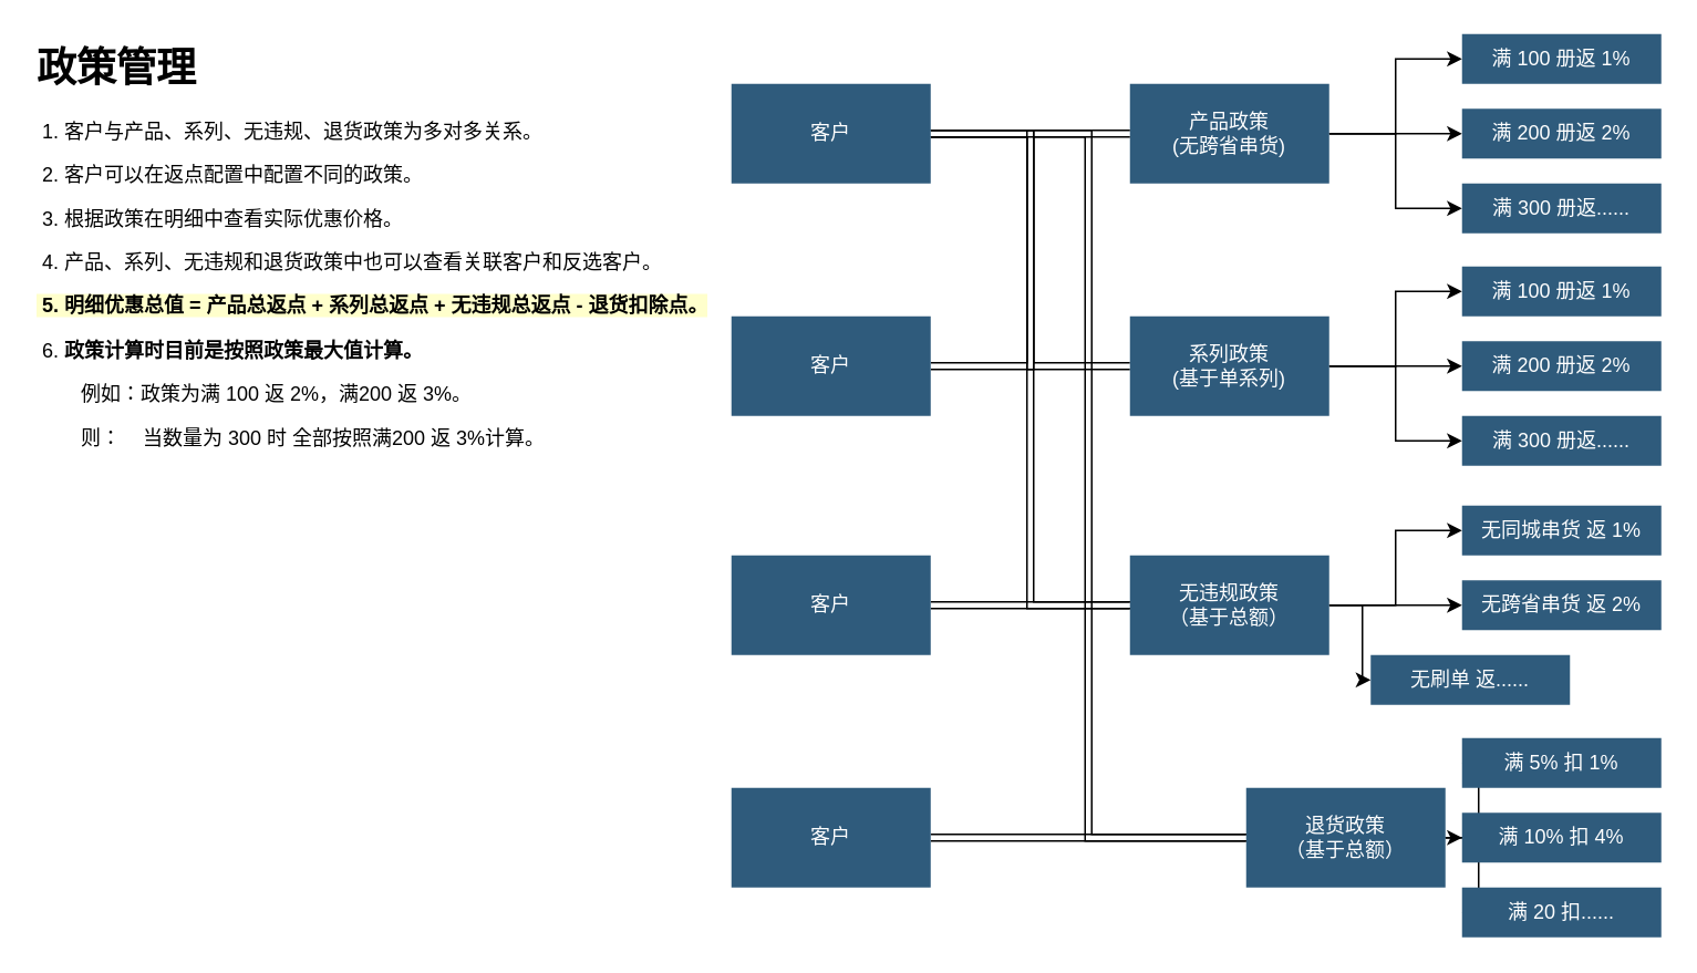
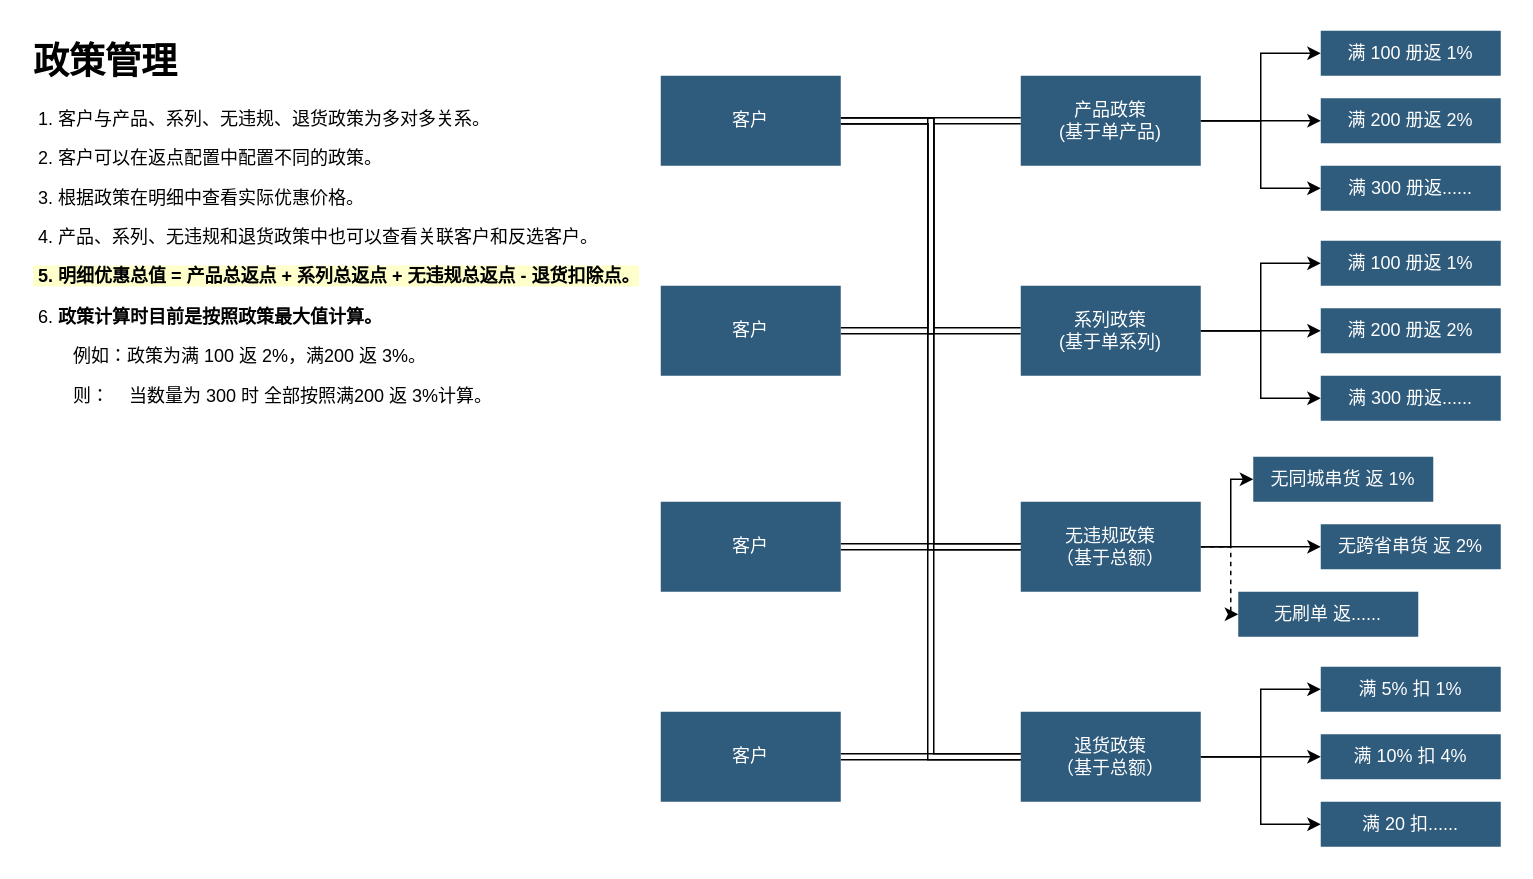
  <mxCell id="0" />
  <mxCell id="1" parent="0" />
  <mxCell id="2" style="edgeStyle=orthogonalEdgeStyle;rounded=0;orthogonalLoop=1;jettySize=auto;html=1;exitX=1;exitY=0.5;exitDx=0;exitDy=0;strokeColor=none;shape=link;" edge="1" parent="1" source="6" target="10"><mxGeometry relative="1" as="geometry" /></mxCell>
  <mxCell id="3" style="edgeStyle=orthogonalEdgeStyle;rounded=0;orthogonalLoop=1;jettySize=auto;html=1;entryX=0;entryY=0.5;entryDx=0;entryDy=0;shape=link;exitX=1;exitY=0.5;exitDx=0;exitDy=0;" edge="1" parent="1" source="6" target="14"><mxGeometry relative="1" as="geometry"><mxPoint x="560" y="10" as="sourcePoint" /></mxGeometry></mxCell>
  <mxCell id="4" style="edgeStyle=orthogonalEdgeStyle;rounded=0;orthogonalLoop=1;jettySize=auto;html=1;entryX=0;entryY=0.5;entryDx=0;entryDy=0;shape=link;exitX=1;exitY=0.5;exitDx=0;exitDy=0;" edge="1" parent="1" source="6" target="18"><mxGeometry relative="1" as="geometry"><mxPoint x="580" y="40" as="sourcePoint" /></mxGeometry></mxCell>
  <mxCell id="5" style="edgeStyle=orthogonalEdgeStyle;rounded=0;orthogonalLoop=1;jettySize=auto;html=1;entryX=0;entryY=0.5;entryDx=0;entryDy=0;shape=link;exitX=1;exitY=0.5;exitDx=0;exitDy=0;" edge="1" parent="1" source="6" target="22"><mxGeometry relative="1" as="geometry"><mxPoint x="580" y="120" as="sourcePoint" /></mxGeometry></mxCell>
  <mxCell id="6" value="客户" style="whiteSpace=wrap;shadow=0;fontColor=#FFFFFF;fontFamily=Helvetica;fontStyle=0;html=1;fontSize=12;plain-purple;strokeColor=none;fillColor=#2f5b7c;gradientColor=none;spacing=6;verticalAlign=middle;" vertex="1" parent="1"><mxGeometry x="440" y="50" width="120" height="60" as="geometry" /></mxCell>
  <mxCell id="7" value="" style="edgeStyle=orthogonalEdgeStyle;rounded=0;orthogonalLoop=1;jettySize=auto;html=1;" edge="1" parent="1" source="10" target="23"><mxGeometry relative="1" as="geometry" /></mxCell>
  <mxCell id="8" style="edgeStyle=orthogonalEdgeStyle;rounded=0;orthogonalLoop=1;jettySize=auto;html=1;exitX=1;exitY=0.5;exitDx=0;exitDy=0;entryX=0;entryY=0.5;entryDx=0;entryDy=0;" edge="1" parent="1" source="10" target="24"><mxGeometry relative="1" as="geometry" /></mxCell>
  <mxCell id="9" style="edgeStyle=orthogonalEdgeStyle;rounded=0;orthogonalLoop=1;jettySize=auto;html=1;exitX=1;exitY=0.5;exitDx=0;exitDy=0;" edge="1" parent="1" source="10" target="25"><mxGeometry relative="1" as="geometry" /></mxCell>
- <mxCell id="10" value="产品政策&lt;div&gt;(无跨省串货)&lt;/div&gt;" style="whiteSpace=wrap;shadow=0;fontColor=#FFFFFF;fontFamily=Helvetica;fontStyle=0;html=1;fontSize=12;plain-purple;strokeColor=none;fillColor=#2f5b7c;gradientColor=none;spacing=6;verticalAlign=middle;" vertex="1" parent="1"><mxGeometry x="680" y="50" width="120" height="60" as="geometry" /></mxCell>
+ <mxCell id="10" value="产品政策&lt;div&gt;(基于单产品)&lt;/div&gt;" style="whiteSpace=wrap;shadow=0;fontColor=#FFFFFF;fontFamily=Helvetica;fontStyle=0;html=1;fontSize=12;plain-purple;strokeColor=none;fillColor=#2f5b7c;gradientColor=none;spacing=6;verticalAlign=middle;" vertex="1" parent="1"><mxGeometry x="680" y="50" width="120" height="60" as="geometry" /></mxCell>
  <mxCell id="11" style="edgeStyle=orthogonalEdgeStyle;rounded=0;orthogonalLoop=1;jettySize=auto;html=1;exitX=1;exitY=0.5;exitDx=0;exitDy=0;entryX=0;entryY=0.5;entryDx=0;entryDy=0;" edge="1" parent="1" source="14" target="27"><mxGeometry relative="1" as="geometry" /></mxCell>
  <mxCell id="12" style="edgeStyle=orthogonalEdgeStyle;rounded=0;orthogonalLoop=1;jettySize=auto;html=1;exitX=1;exitY=0.5;exitDx=0;exitDy=0;entryX=0;entryY=0.5;entryDx=0;entryDy=0;" edge="1" parent="1" source="14" target="26"><mxGeometry relative="1" as="geometry" /></mxCell>
  <mxCell id="13" style="edgeStyle=orthogonalEdgeStyle;rounded=0;orthogonalLoop=1;jettySize=auto;html=1;exitX=1;exitY=0.5;exitDx=0;exitDy=0;" edge="1" parent="1" source="14" target="28"><mxGeometry relative="1" as="geometry" /></mxCell>
  <mxCell id="14" value="系列政策&lt;div&gt;(基于单系列)&lt;/div&gt;" style="whiteSpace=wrap;shadow=0;fontColor=#FFFFFF;fontFamily=Helvetica;fontStyle=0;html=1;fontSize=12;plain-purple;strokeColor=none;fillColor=#2f5b7c;gradientColor=none;spacing=6;verticalAlign=middle;" vertex="1" parent="1"><mxGeometry x="680" y="190" width="120" height="60" as="geometry" /></mxCell>
  <mxCell id="15" style="edgeStyle=orthogonalEdgeStyle;rounded=0;orthogonalLoop=1;jettySize=auto;html=1;exitX=1;exitY=0.5;exitDx=0;exitDy=0;entryX=0;entryY=0.5;entryDx=0;entryDy=0;" edge="1" parent="1" source="18" target="30"><mxGeometry relative="1" as="geometry" /></mxCell>
  <mxCell id="16" style="edgeStyle=orthogonalEdgeStyle;rounded=0;orthogonalLoop=1;jettySize=auto;html=1;exitX=1;exitY=0.5;exitDx=0;exitDy=0;entryX=0;entryY=0.5;entryDx=0;entryDy=0;" edge="1" parent="1" source="18" target="29"><mxGeometry relative="1" as="geometry" /></mxCell>
- <mxCell id="17" style="edgeStyle=orthogonalEdgeStyle;rounded=0;orthogonalLoop=1;jettySize=auto;html=1;exitX=1;exitY=0.5;exitDx=0;exitDy=0;entryX=0;entryY=0.5;entryDx=0;entryDy=0;" edge="1" parent="1" source="18" target="31"><mxGeometry relative="1" as="geometry" /></mxCell>
+ <mxCell id="17" style="edgeStyle=orthogonalEdgeStyle;rounded=0;orthogonalLoop=1;jettySize=auto;html=1;exitX=1;exitY=0.5;exitDx=0;exitDy=0;entryX=0;entryY=0.5;entryDx=0;entryDy=0;dashed=1;" edge="1" parent="1" source="18" target="31"><mxGeometry relative="1" as="geometry" /></mxCell>
  <mxCell id="18" value="无违规政策&lt;div&gt;（基于总额）&lt;/div&gt;" style="whiteSpace=wrap;shadow=0;fontColor=#FFFFFF;fontFamily=Helvetica;fontStyle=0;html=1;fontSize=12;plain-purple;strokeColor=none;fillColor=#2f5b7c;gradientColor=none;spacing=6;verticalAlign=middle;" vertex="1" parent="1"><mxGeometry x="680" y="334" width="120" height="60" as="geometry" /></mxCell>
  <mxCell id="19" style="edgeStyle=orthogonalEdgeStyle;rounded=0;orthogonalLoop=1;jettySize=auto;html=1;exitX=1;exitY=0.5;exitDx=0;exitDy=0;entryX=0;entryY=0.5;entryDx=0;entryDy=0;" edge="1" parent="1" source="22" target="33"><mxGeometry relative="1" as="geometry" /></mxCell>
  <mxCell id="20" style="edgeStyle=orthogonalEdgeStyle;rounded=0;orthogonalLoop=1;jettySize=auto;html=1;exitX=1;exitY=0.5;exitDx=0;exitDy=0;entryX=0;entryY=0.5;entryDx=0;entryDy=0;" edge="1" parent="1" source="22" target="32"><mxGeometry relative="1" as="geometry" /></mxCell>
  <mxCell id="21" style="edgeStyle=orthogonalEdgeStyle;rounded=0;orthogonalLoop=1;jettySize=auto;html=1;exitX=1;exitY=0.5;exitDx=0;exitDy=0;entryX=0;entryY=0.5;entryDx=0;entryDy=0;" edge="1" parent="1" source="22" target="34"><mxGeometry relative="1" as="geometry" /></mxCell>
- <mxCell id="22" value="退货政策&lt;div&gt;（基于总额）&lt;/div&gt;" style="whiteSpace=wrap;shadow=0;fontColor=#FFFFFF;fontFamily=Helvetica;fontStyle=0;html=1;fontSize=12;plain-purple;strokeColor=none;fillColor=#2f5b7c;gradientColor=none;spacing=6;verticalAlign=middle;" vertex="1" parent="1"><mxGeometry x="750" y="474" width="120" height="60" as="geometry" /></mxCell>
+ <mxCell id="22" value="退货政策&lt;div&gt;（基于总额）&lt;/div&gt;" style="whiteSpace=wrap;shadow=0;fontColor=#FFFFFF;fontFamily=Helvetica;fontStyle=0;html=1;fontSize=12;plain-purple;strokeColor=none;fillColor=#2f5b7c;gradientColor=none;spacing=6;verticalAlign=middle;" vertex="1" parent="1"><mxGeometry x="680" y="474" width="120" height="60" as="geometry" /></mxCell>
  <mxCell id="23" value="满 100 册返 1%" style="whiteSpace=wrap;shadow=0;fontColor=#FFFFFF;fontFamily=Helvetica;fontStyle=0;html=1;fontSize=12;plain-purple;strokeColor=none;fillColor=#2f5b7c;gradientColor=none;spacing=6;verticalAlign=middle;" vertex="1" parent="1"><mxGeometry x="880" y="20" width="120" height="30" as="geometry" /></mxCell>
  <mxCell id="24" value="满 200 册返 2%" style="whiteSpace=wrap;shadow=0;fontColor=#FFFFFF;fontFamily=Helvetica;fontStyle=0;html=1;fontSize=12;plain-purple;strokeColor=none;fillColor=#2f5b7c;gradientColor=none;spacing=6;verticalAlign=middle;" vertex="1" parent="1"><mxGeometry x="880" y="65" width="120" height="30" as="geometry" /></mxCell>
  <mxCell id="25" value="满 300 册返......" style="whiteSpace=wrap;shadow=0;fontColor=#FFFFFF;fontFamily=Helvetica;fontStyle=0;html=1;fontSize=12;plain-purple;strokeColor=none;fillColor=#2f5b7c;gradientColor=none;spacing=6;verticalAlign=middle;" vertex="1" parent="1"><mxGeometry x="880" y="110" width="120" height="30" as="geometry" /></mxCell>
  <mxCell id="26" value="满 100 册返 1%" style="whiteSpace=wrap;shadow=0;fontColor=#FFFFFF;fontFamily=Helvetica;fontStyle=0;html=1;fontSize=12;plain-purple;strokeColor=none;fillColor=#2f5b7c;gradientColor=none;spacing=6;verticalAlign=middle;" vertex="1" parent="1"><mxGeometry x="880" y="160" width="120" height="30" as="geometry" /></mxCell>
  <mxCell id="27" value="满 200 册返 2%" style="whiteSpace=wrap;shadow=0;fontColor=#FFFFFF;fontFamily=Helvetica;fontStyle=0;html=1;fontSize=12;plain-purple;strokeColor=none;fillColor=#2f5b7c;gradientColor=none;spacing=6;verticalAlign=middle;" vertex="1" parent="1"><mxGeometry x="880" y="205" width="120" height="30" as="geometry" /></mxCell>
  <mxCell id="28" value="满 300 册返......" style="whiteSpace=wrap;shadow=0;fontColor=#FFFFFF;fontFamily=Helvetica;fontStyle=0;html=1;fontSize=12;plain-purple;strokeColor=none;fillColor=#2f5b7c;gradientColor=none;spacing=6;verticalAlign=middle;" vertex="1" parent="1"><mxGeometry x="880" y="250" width="120" height="30" as="geometry" /></mxCell>
- <mxCell id="29" value="无同城串货 返 1%" style="whiteSpace=wrap;shadow=0;fontColor=#FFFFFF;fontFamily=Helvetica;fontStyle=0;html=1;fontSize=12;plain-purple;strokeColor=none;fillColor=#2f5b7c;gradientColor=none;spacing=6;verticalAlign=middle;" vertex="1" parent="1"><mxGeometry x="880" y="304" width="120" height="30" as="geometry" /></mxCell>
+ <mxCell id="29" value="无同城串货 返 1%" style="whiteSpace=wrap;shadow=0;fontColor=#FFFFFF;fontFamily=Helvetica;fontStyle=0;html=1;fontSize=12;plain-purple;strokeColor=none;fillColor=#2f5b7c;gradientColor=none;spacing=6;verticalAlign=middle;" vertex="1" parent="1"><mxGeometry x="835" y="304" width="120" height="30" as="geometry" /></mxCell>
  <mxCell id="30" value="无跨省串货 返 2%" style="whiteSpace=wrap;shadow=0;fontColor=#FFFFFF;fontFamily=Helvetica;fontStyle=0;html=1;fontSize=12;plain-purple;strokeColor=none;fillColor=#2f5b7c;gradientColor=none;spacing=6;verticalAlign=middle;" vertex="1" parent="1"><mxGeometry x="880" y="349" width="120" height="30" as="geometry" /></mxCell>
  <mxCell id="31" value="无刷单 返......" style="whiteSpace=wrap;shadow=0;fontColor=#FFFFFF;fontFamily=Helvetica;fontStyle=0;html=1;fontSize=12;plain-purple;strokeColor=none;fillColor=#2f5b7c;gradientColor=none;spacing=6;verticalAlign=middle;" vertex="1" parent="1"><mxGeometry x="825" y="394" width="120" height="30" as="geometry" /></mxCell>
  <mxCell id="32" value="满 5% 扣 1%" style="whiteSpace=wrap;shadow=0;fontColor=#FFFFFF;fontFamily=Helvetica;fontStyle=0;html=1;fontSize=12;plain-purple;strokeColor=none;fillColor=#2f5b7c;gradientColor=none;spacing=6;verticalAlign=middle;" vertex="1" parent="1"><mxGeometry x="880" y="444" width="120" height="30" as="geometry" /></mxCell>
  <mxCell id="33" value="满 10% 扣 4%" style="whiteSpace=wrap;shadow=0;fontColor=#FFFFFF;fontFamily=Helvetica;fontStyle=0;html=1;fontSize=12;plain-purple;strokeColor=none;fillColor=#2f5b7c;gradientColor=none;spacing=6;verticalAlign=middle;" vertex="1" parent="1"><mxGeometry x="880" y="489" width="120" height="30" as="geometry" /></mxCell>
  <mxCell id="34" value="满 20 扣......" style="whiteSpace=wrap;shadow=0;fontColor=#FFFFFF;fontFamily=Helvetica;fontStyle=0;html=1;fontSize=12;plain-purple;strokeColor=none;fillColor=#2f5b7c;gradientColor=none;spacing=6;verticalAlign=middle;" vertex="1" parent="1"><mxGeometry x="880" y="534" width="120" height="30" as="geometry" /></mxCell>
  <mxCell id="35" style="edgeStyle=orthogonalEdgeStyle;rounded=0;orthogonalLoop=1;jettySize=auto;html=1;exitX=1;exitY=0.5;exitDx=0;exitDy=0;entryX=0;entryY=0.5;entryDx=0;entryDy=0;shape=link;" edge="1" parent="1" source="36" target="10"><mxGeometry relative="1" as="geometry" /></mxCell>
  <mxCell id="36" value="客户" style="whiteSpace=wrap;shadow=0;fontColor=#FFFFFF;fontFamily=Helvetica;fontStyle=0;html=1;fontSize=12;plain-purple;strokeColor=none;fillColor=#2f5b7c;gradientColor=none;spacing=6;verticalAlign=middle;" vertex="1" parent="1"><mxGeometry x="440" y="190" width="120" height="60" as="geometry" /></mxCell>
  <mxCell id="37" style="edgeStyle=orthogonalEdgeStyle;rounded=0;orthogonalLoop=1;jettySize=auto;html=1;exitX=1;exitY=0.5;exitDx=0;exitDy=0;shape=link;entryX=0;entryY=0.5;entryDx=0;entryDy=0;" edge="1" parent="1" source="38" target="18"><mxGeometry relative="1" as="geometry"><mxPoint x="650" y="320" as="targetPoint" /></mxGeometry></mxCell>
  <mxCell id="38" value="客户" style="whiteSpace=wrap;shadow=0;fontColor=#FFFFFF;fontFamily=Helvetica;fontStyle=0;html=1;fontSize=12;plain-purple;strokeColor=none;fillColor=#2f5b7c;gradientColor=none;spacing=6;verticalAlign=middle;" vertex="1" parent="1"><mxGeometry x="440" y="334" width="120" height="60" as="geometry" /></mxCell>
  <mxCell id="39" style="edgeStyle=orthogonalEdgeStyle;rounded=0;orthogonalLoop=1;jettySize=auto;html=1;exitX=1;exitY=0.5;exitDx=0;exitDy=0;shape=link;" edge="1" parent="1" source="40" target="22"><mxGeometry relative="1" as="geometry" /></mxCell>
  <mxCell id="40" value="客户" style="whiteSpace=wrap;shadow=0;fontColor=#FFFFFF;fontFamily=Helvetica;fontStyle=0;html=1;fontSize=12;plain-purple;strokeColor=none;fillColor=#2f5b7c;gradientColor=none;spacing=6;verticalAlign=middle;" vertex="1" parent="1"><mxGeometry x="440" y="474" width="120" height="60" as="geometry" /></mxCell>
  <mxCell id="41" value="&lt;h1 style=&quot;margin-top: 0px;&quot;&gt;政策管理&lt;/h1&gt;&lt;p&gt;&amp;nbsp;1. 客户与产品、系列、无违规、退货政策为多对多关系。&lt;/p&gt;&lt;p&gt;&lt;span style=&quot;background-color: initial;&quot;&gt;&amp;nbsp;2. 客户可以在返点配置中配置不同的政策。&lt;/span&gt;&lt;/p&gt;&lt;p&gt;&lt;span style=&quot;background-color: initial;&quot;&gt;&amp;nbsp;3. 根据政策在明细中查看实际优惠价格。&lt;/span&gt;&lt;/p&gt;&lt;p&gt;&lt;span style=&quot;background-color: initial;&quot;&gt;&amp;nbsp;4. 产品、系列、无违规和退货政策中也可以查看关联客户和反选&lt;/span&gt;&lt;span style=&quot;background-color: initial;&quot;&gt;客户。&lt;/span&gt;&lt;/p&gt;&lt;p&gt;&lt;b style=&quot;background-color: rgb(255, 255, 204);&quot;&gt;&amp;nbsp;5. 明细优惠总值 = 产品总返点 + 系列总返点 + 无违规总返点 - 退货扣除点。&lt;/b&gt;&lt;/p&gt;&lt;p&gt;&amp;nbsp;6.&amp;nbsp;&lt;b&gt;政策计算时目前是按照政策最大值计算。&lt;/b&gt;&lt;/p&gt;&lt;p&gt;&lt;span style=&quot;white-space: pre;&quot;&gt;&#09;&lt;/span&gt;例如：政策为满 100 返 2%，满200 返 3%。&lt;/p&gt;&lt;p&gt;&lt;span style=&quot;white-space: pre;&quot;&gt;&#09;&lt;/span&gt;则：&amp;nbsp; &amp;nbsp; 当数量为 300 时 全部按照&lt;span style=&quot;background-color: initial;&quot;&gt;满200 返 3%计算。&lt;/span&gt;&lt;/p&gt;" style="text;html=1;whiteSpace=wrap;overflow=hidden;rounded=0;" vertex="1" parent="1"><mxGeometry x="20" y="20" width="420" height="390" as="geometry" /></mxCell>
